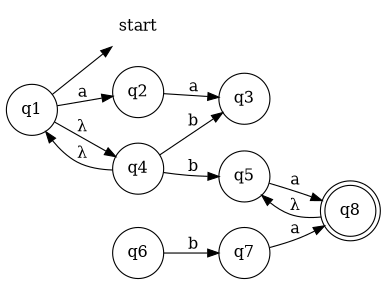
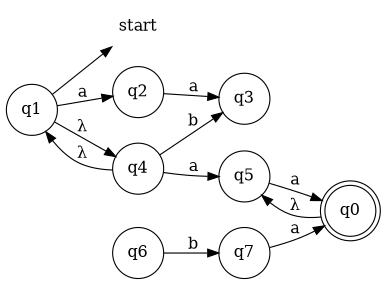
  digraph {
    rankdir=LR
    node [shape=circle]
    start [shape=none]
    q1
    q2
    q4
    q3
    q5
-   q8 [shape=doublecircle]
+   q8 [shape=doublecircle label=q0]
    q6
    q7
    q1 -> start
    q1 -> q2 [label=a]
    q1 -> q4 [label="λ"]
    q2 -> q3 [label=a]
    q4 -> q1 [label="λ"]
    q4 -> q3 [label=b]
-   q4 -> q5 [label=b]
+   q4 -> q5 [label=a]
    q5 -> q8 [label=a]
    q8 -> q5 [label="λ"]
    q6 -> q7 [label=b]
    q7 -> q8 [label=a]
  }
